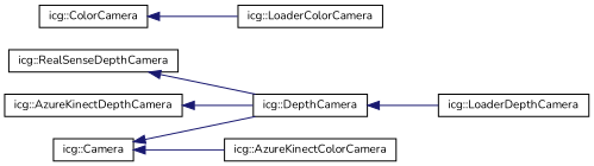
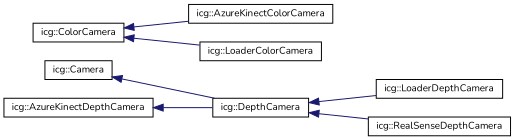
  digraph {
    fontname=Nunito
    rankdir=LR
    node [color=black fillcolor=white fontname=Nunito fontsize=10 shape=record style=filled]
    edge [color=midnightblue dir=back fontname=Nunito fontsize=10 labelfontname=Helvetica labelfontsize=10 style=solid]
    n1 [height=0.2 label="icg::Camera" width=0.4]
    n2 [height=0.2 label="icg::DepthCamera" width=0.4]
    n3 [height=0.2 label="icg::ColorCamera" width=0.4]
    n4 [height=0.2 label="icg::AzureKinectColorCamera" width=0.4]
    n5 [height=0.2 label="icg::LoaderColorCamera" width=0.4]
    n6 [height=0.2 label="icg::LoaderDepthCamera" width=0.4]
    n7 [height=0.2 label="icg::RealSenseDepthCamera" width=0.4]
    n8 [height=0.2 label="icg::AzureKinectDepthCamera" width=0.4]
    n1 -> n2
    n2 -> n6
-   n7 -> n2
-   n1 -> n4
+   n2 -> n7
+   n3 -> n4
    n3 -> n5
    n8 -> n2
  }
